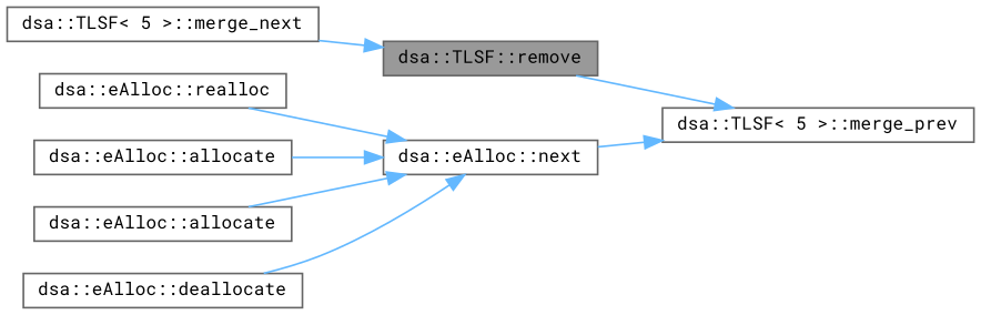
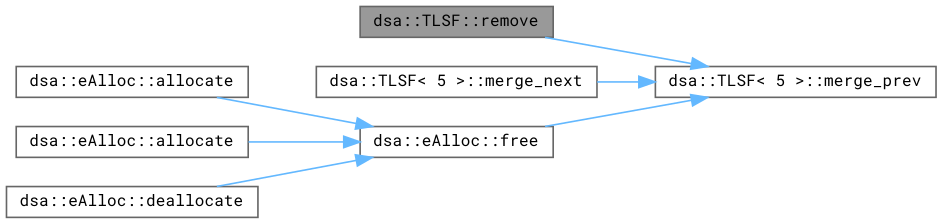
  digraph {
    fontname="Roboto Mono"
    rankdir=RL
    node [color=grey40 fillcolor=white fontname="Roboto Mono" fontsize=10 shape=box style=filled]
    edge [color=steelblue1 dir=back fontname="Roboto Mono" fontsize=10 labelfontname=Helvetica labelfontsize=10 style=solid]
    n1 [color=gray40 fillcolor=grey60 fontcolor=black height=0.2 label="dsa::TLSF::remove" width=0.4]
    n2 [height=0.2 label="dsa::TLSF\< 5 \>::merge_next" width=0.4]
    n3 [height=0.2 label="dsa::TLSF\< 5 \>::merge_prev" width=0.4]
-   n4 [height=0.2 label="dsa::eAlloc::next" width=0.4]
-   n5 [height=0.2 label="dsa::eAlloc::realloc" width=0.4]
+   n4 [height=0.2 label="dsa::eAlloc::free" width=0.4]
    n6 [height=0.2 label="dsa::eAlloc::allocate" width=0.4]
    n7 [height=0.2 label="dsa::eAlloc::allocate" width=0.4]
    n8 [height=0.2 label="dsa::eAlloc::deallocate" width=0.4]
-   n1 -> n2
+   n3 -> n2
    n3 -> n1
    n3 -> n4
-   n4 -> n5
    n4 -> n6
    n4 -> n7
    n4 -> n8
  }
